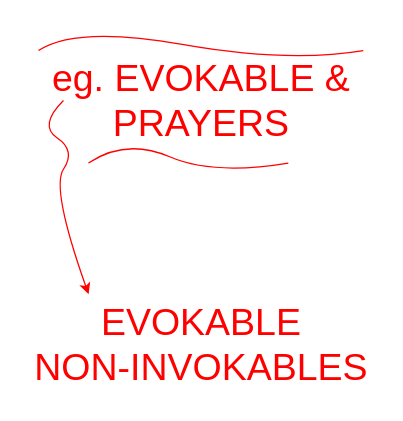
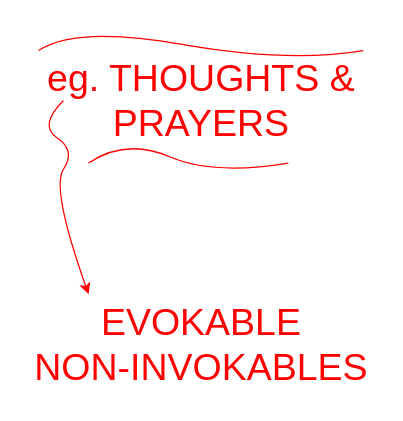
  <mxCell id="0" />
  <mxCell id="1" parent="0" />
- <mxCell id="2" value="&lt;font style=&quot;font-size: 30px&quot; color=&quot;#ff0000&quot;&gt;eg. EVOKABLE &amp;amp;&lt;br&gt;PRAYERS&lt;br&gt;&lt;/font&gt;" style="text;html=1;align=center;verticalAlign=middle;resizable=0;points=[];autosize=1;strokeColor=none;fillColor=none;" vertex="1" parent="1"><mxGeometry x="30" y="55" width="260" height="50" as="geometry" /></mxCell>
+ <mxCell id="2" value="&lt;font style=&quot;font-size: 30px&quot; color=&quot;#ff0000&quot;&gt;eg. THOUGHTS &amp;amp;&lt;br&gt;PRAYERS&lt;br&gt;&lt;/font&gt;" style="text;html=1;align=center;verticalAlign=middle;resizable=0;points=[];autosize=1;strokeColor=none;fillColor=none;" vertex="1" parent="1"><mxGeometry x="30" y="55" width="260" height="50" as="geometry" /></mxCell>
  <mxCell id="3" value="EVOKABLE&lt;br&gt;NON-INVOKABLES" style="text;html=1;align=center;verticalAlign=middle;resizable=0;points=[];autosize=1;strokeColor=none;fillColor=none;fontSize=30;fontColor=#FF0000;" vertex="1" parent="1"><mxGeometry x="20" y="235" width="280" height="80" as="geometry" /></mxCell>
  <mxCell id="4" value="" style="endArrow=classic;html=1;fontSize=30;fontColor=#FF0000;strokeColor=#FF0000;curved=1;entryX=0.179;entryY=0;entryDx=0;entryDy=0;entryPerimeter=0;" edge="1" parent="1" target="3"><mxGeometry width="50" height="50" relative="1" as="geometry"><mxPoint x="50" y="80" as="sourcePoint" /><mxPoint x="50" y="220" as="targetPoint" /><Array as="points"><mxPoint x="30" y="100" /><mxPoint x="60" y="120" /><mxPoint x="40" y="150" /></Array></mxGeometry></mxCell>
  <mxCell id="5" value="" style="endArrow=none;html=1;fontSize=30;fontColor=#FF0000;strokeColor=#FF0000;curved=1;" edge="1" parent="1"><mxGeometry width="50" height="50" relative="1" as="geometry"><mxPoint x="30" y="40" as="sourcePoint" /><mxPoint x="290" y="40" as="targetPoint" /><Array as="points"><mxPoint x="60" y="20" /><mxPoint x="230" y="50" /></Array></mxGeometry></mxCell>
  <mxCell id="6" value="" style="endArrow=none;html=1;fontSize=30;fontColor=#FF0000;strokeColor=#FF0000;curved=1;" edge="1" parent="1"><mxGeometry width="50" height="50" relative="1" as="geometry"><mxPoint x="70" y="130" as="sourcePoint" /><mxPoint x="230" y="130" as="targetPoint" /><Array as="points"><mxPoint x="100" y="110" /><mxPoint x="170" y="140" /></Array></mxGeometry></mxCell>
